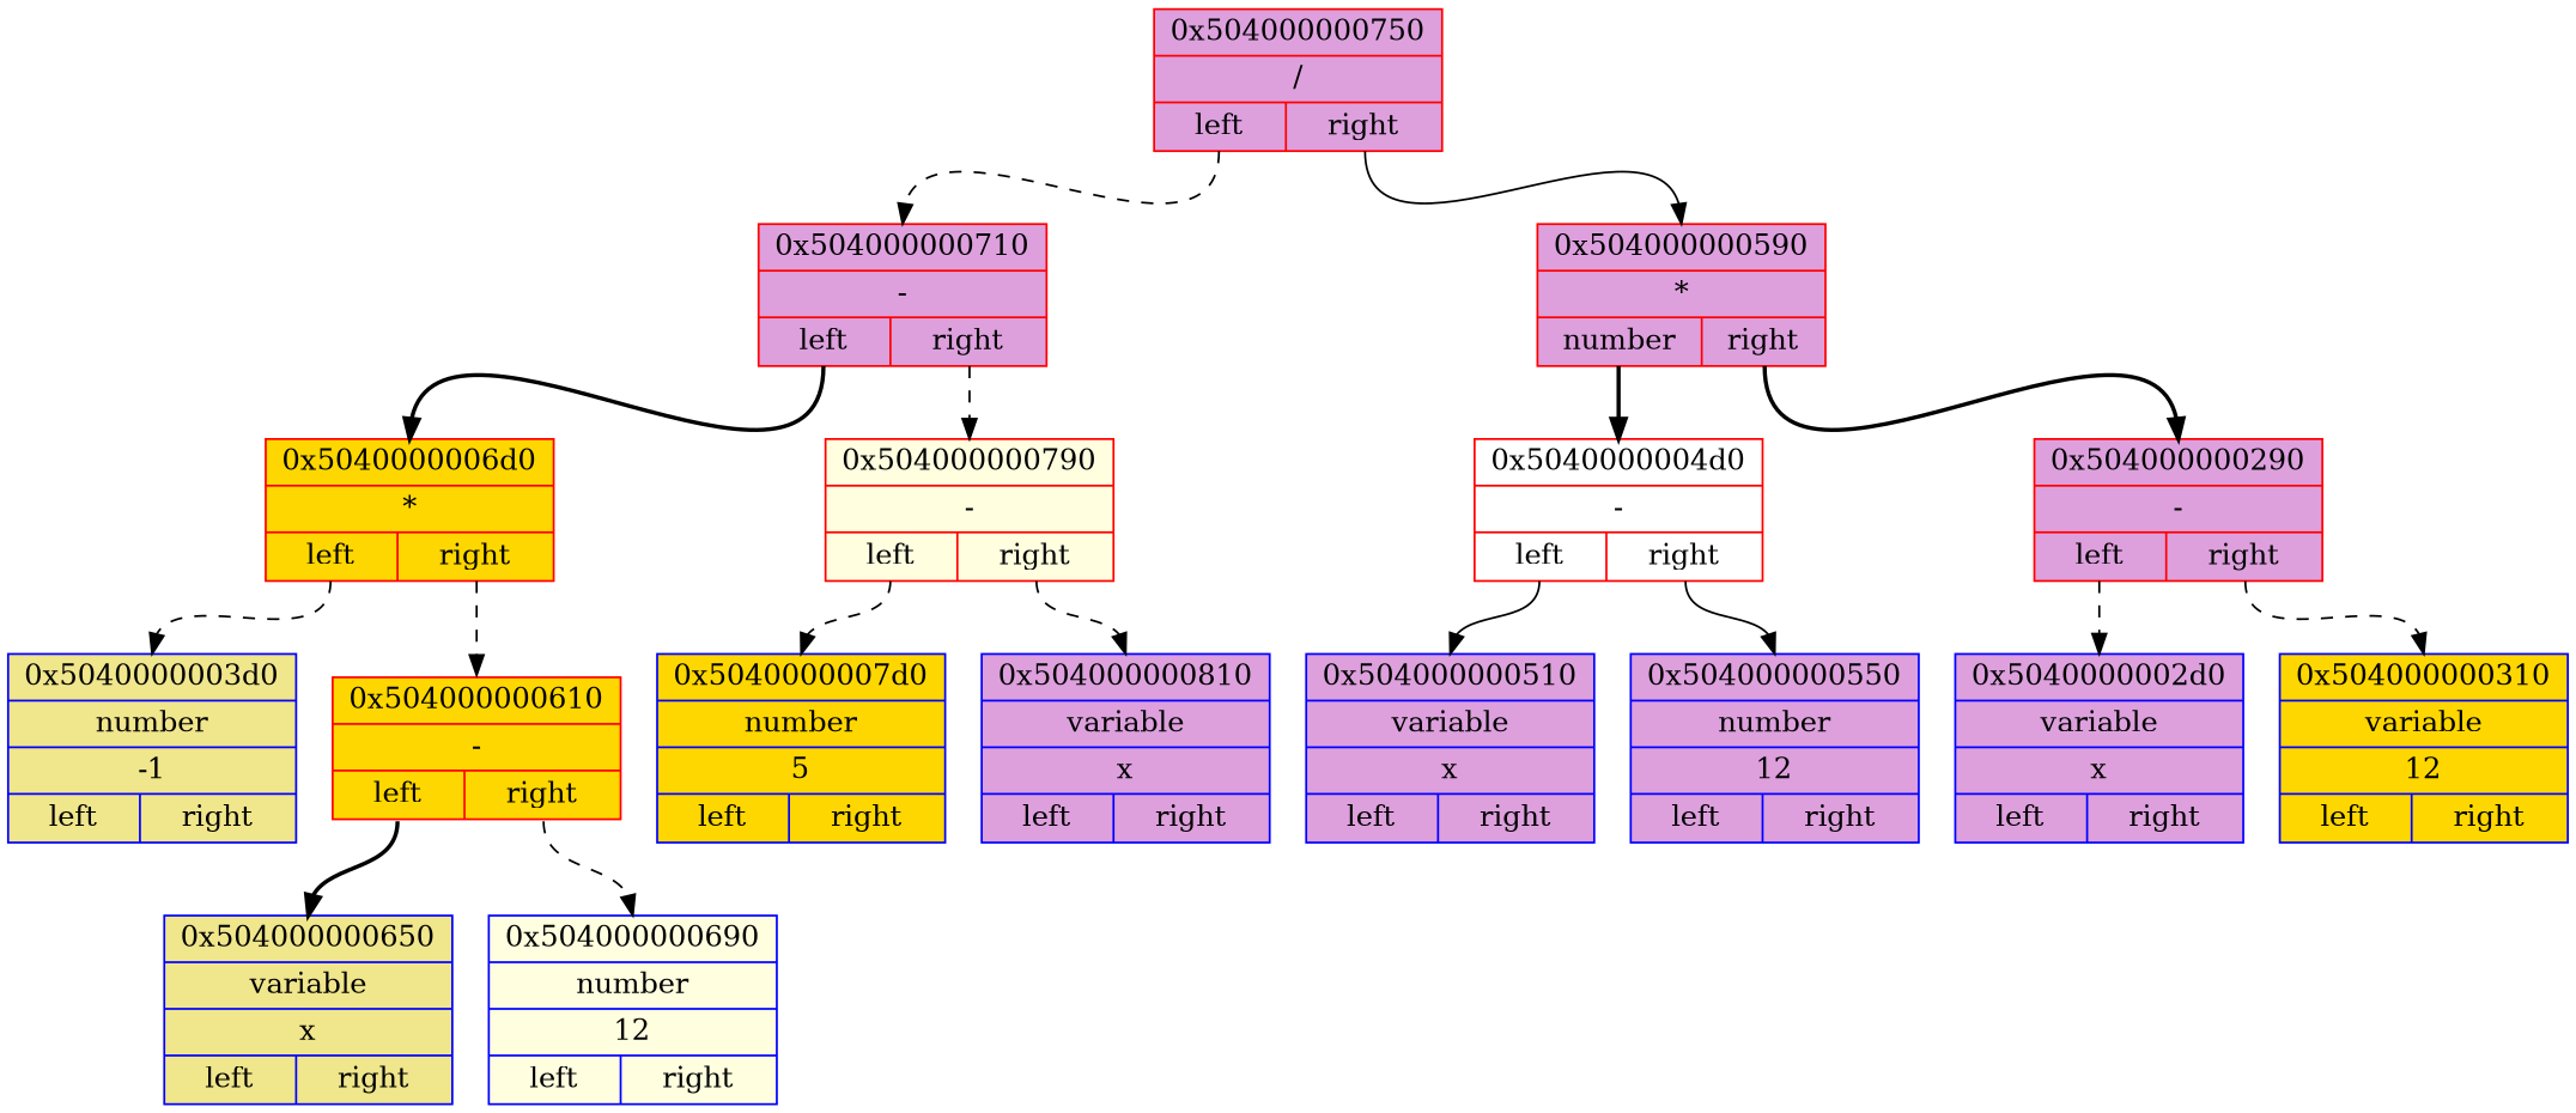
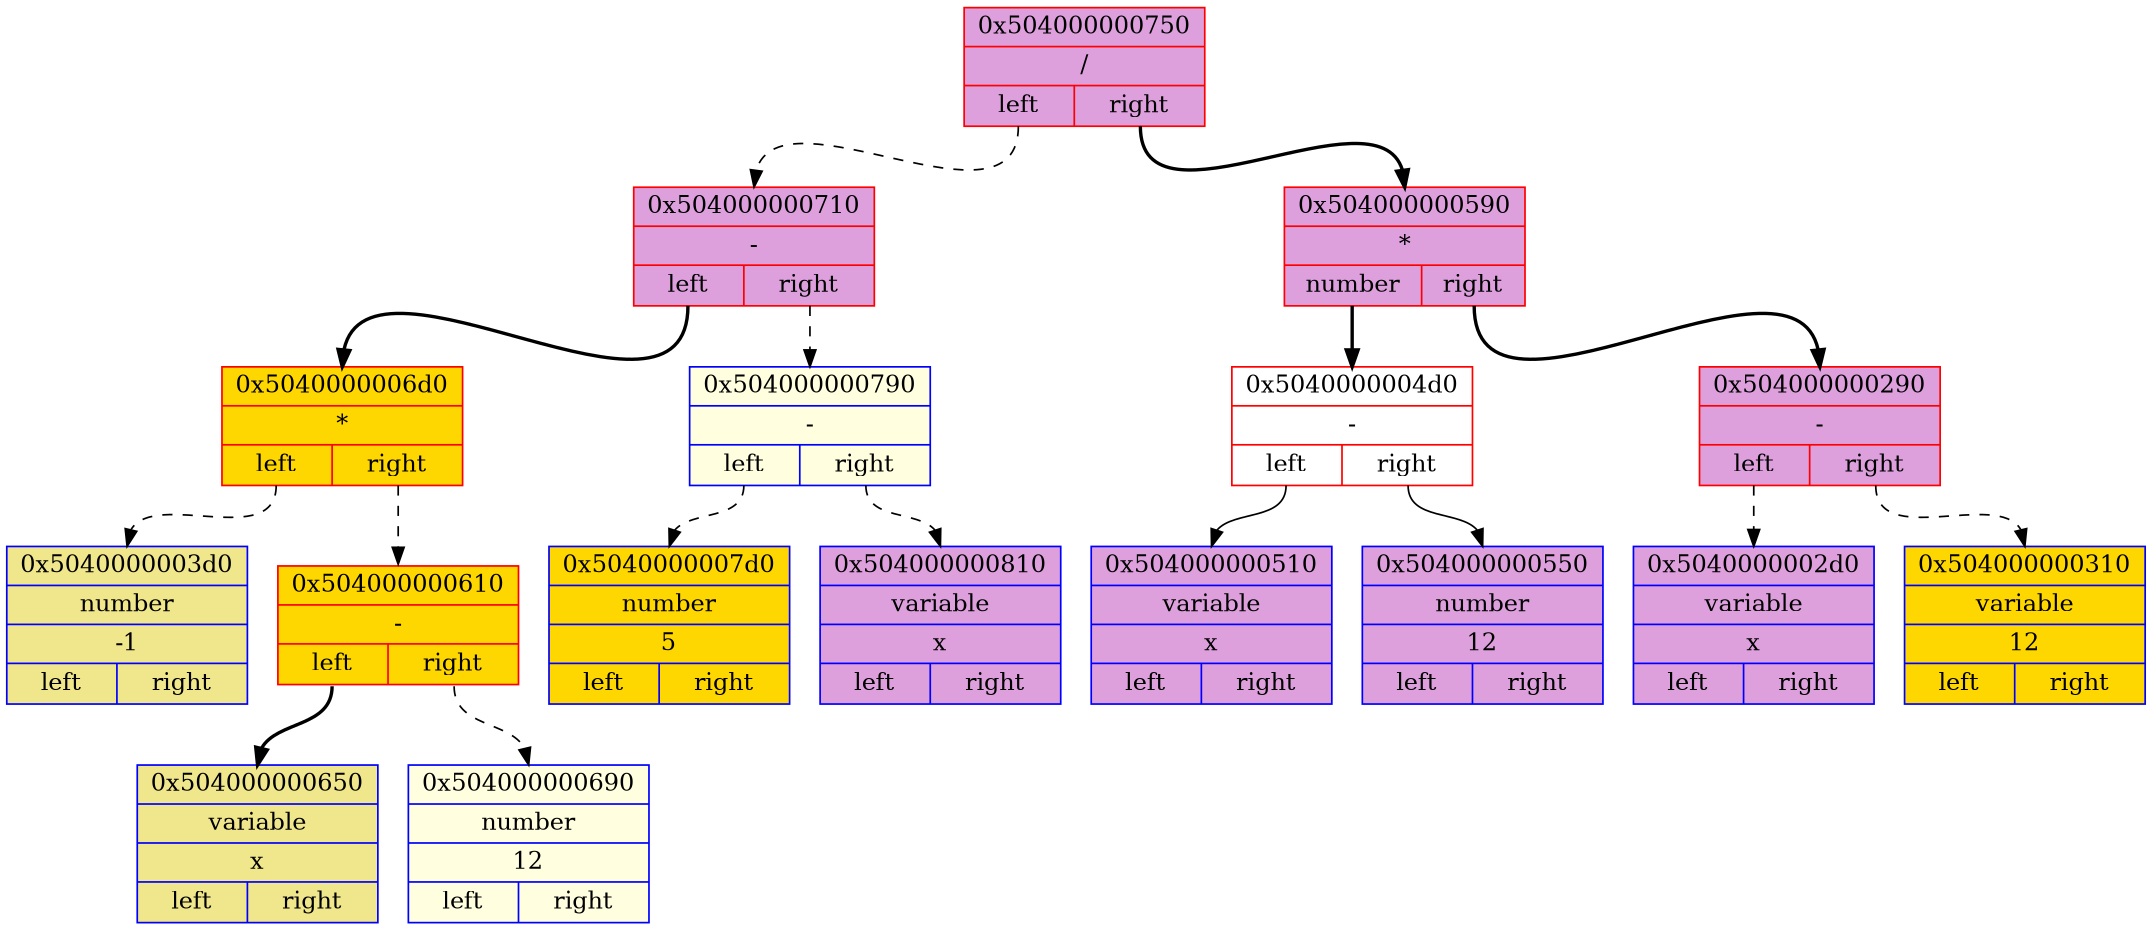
  digraph {
    rankdir=HR
    node [color=blue fillcolor=plum rank=5 shape=record style=filled]
    edge [color=black headport=n style=dashed]
    n1 [color=red label="{ 0x504000000750 | / | {<n0x504000000750_l> left | <n0x504000000750_r> right}} " rank=1]
    n2 [color=red label="{ 0x504000000710 | - | {<n0x504000000710_l> left | <n0x504000000710_r> right}} " rank=2]
    n3 [color=red label="{ 0x504000000590 | * | {<n0x504000000590_l> number | <n0x504000000590_r> right}} " rank=3]
    n4 [color=red fillcolor=gold label="{ 0x5040000006d0 | * | {<n0x5040000006d0_l> left | <n0x5040000006d0_r> right}} " rank=3]
-   n5 [color=red fillcolor=lightyellow label="{ 0x504000000790 | - | {<n0x504000000790_l> left | <n0x504000000790_r> right}} " rank=4]
+   n5 [fillcolor=lightyellow label="{ 0x504000000790 | - | {<n0x504000000790_l> left | <n0x504000000790_r> right}} " rank=4]
    n6 [color=red fillcolor=white label="{ 0x5040000004d0 | - | {<n0x5040000004d0_l> left | <n0x5040000004d0_r> right}} " rank=4]
    n7 [color=red label="{ 0x504000000290 | - | {<n0x504000000290_l> left | <n0x504000000290_r> right}} "]
    n8 [fillcolor=khaki label="{ 0x5040000003d0 | number | -1 | {<n0x5040000003d0_l> left | <n0x5040000003d0_r> right}} " rank=4]
    n9 [color=red fillcolor=gold label="{ 0x504000000610 | - | {<n0x504000000610_l> left | <n0x504000000610_r> right}} "]
    n10 [fillcolor=gold label="{ 0x5040000007d0 | number | 5 | {<n0x5040000007d0_l> left | <n0x5040000007d0_r> right}} "]
    n11 [label="{ 0x504000000810 | variable | x | {<n0x504000000810_l> left | <n0x504000000810_r> right}} " rank=6]
    n12 [fillcolor=khaki label="{ 0x504000000650 | variable | x | {<n0x504000000650_l> left | <n0x504000000650_r> right}} " rank=6]
    n13 [fillcolor=lightyellow label="{ 0x504000000690 | number | 12 | {<n0x504000000690_l> left | <n0x504000000690_r> right}} " rank=7]
    n14 [label="{ 0x504000000510 | variable | x | {<n0x504000000510_l> left | <n0x504000000510_r> right}} "]
    n15 [label="{ 0x504000000550 | number | 12 | {<n0x504000000550_l> left | <n0x504000000550_r> right}} " rank=6]
    n16 [label="{ 0x5040000002d0 | variable | x | {<n0x5040000002d0_l> left | <n0x5040000002d0_r> right}} " rank=6]
    n17 [fillcolor=gold label="{ 0x504000000310 | variable | 12 | {<n0x504000000310_l> left | <n0x504000000310_r> right}} " rank=7]
    n1 -> n2 [tailport="n0x504000000750_l:s"]
-   n1 -> n3 [style=solid tailport="n0x504000000750_r:s"]
+   n1 -> n3 [style=bold tailport="n0x504000000750_r:s"]
    n2 -> n4 [style=bold tailport="n0x504000000710_l:s"]
    n2 -> n5 [tailport="n0x504000000710_r:s"]
    n3 -> n6 [style=bold tailport="n0x504000000590_l:s"]
    n3 -> n7 [style=bold tailport="n0x504000000590_r:s"]
    n4 -> n8 [tailport="n0x5040000006d0_l:s"]
    n4 -> n9 [tailport="n0x5040000006d0_r:s"]
    n5 -> n10 [tailport="n0x504000000790_l:s"]
    n5 -> n11 [tailport="n0x504000000790_r:s"]
    n6 -> n14 [style=solid tailport="n0x5040000004d0_l:s"]
    n6 -> n15 [style=solid tailport="n0x5040000004d0_r:s"]
    n7 -> n16 [tailport="n0x504000000290_l:s"]
    n7 -> n17 [tailport="n0x504000000290_r:s"]
    n9 -> n12 [style=bold tailport="n0x504000000610_l:s"]
    n9 -> n13 [tailport="n0x504000000610_r:s"]
  }
